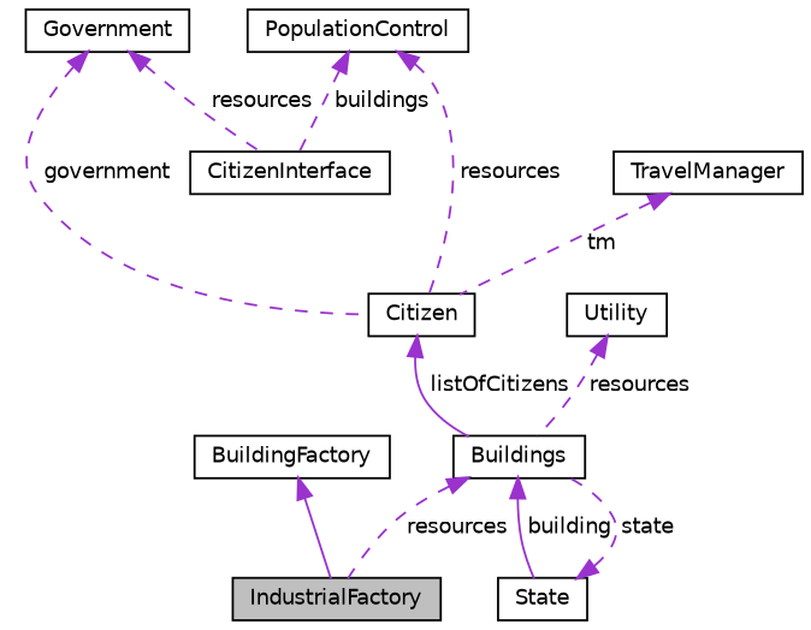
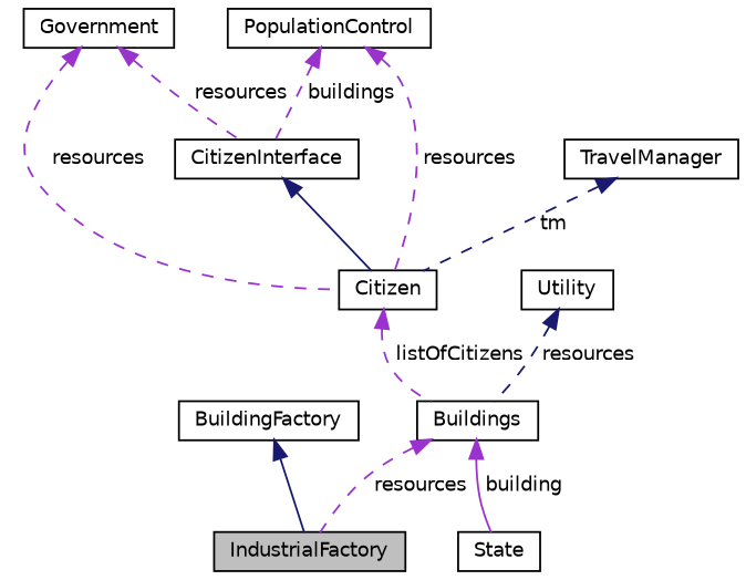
  digraph {
    node [color=black fillcolor=white fontname=Helvetica fontsize=10 shape=record style=filled]
    edge [color=darkorchid3 dir=back fontname=Helvetica fontsize=10 labelfontname=Helvetica labelfontsize=10 style=dashed]
    n1 [fillcolor=grey75 fontcolor=black height=0.2 label=IndustrialFactory width=0.4]
    n2 [height=0.2 label=BuildingFactory width=0.4]
    n3 [height=0.2 label=Buildings width=0.4]
    n4 [height=0.2 label=State width=0.4]
    n5 [height=0.2 label=Citizen width=0.4]
    n6 [height=0.2 label=CitizenInterface width=0.4]
    n7 [height=0.2 label=Government width=0.4]
    n8 [height=0.2 label=PopulationControl width=0.4]
    n9 [height=0.2 label=TravelManager width=0.4]
    n10 [height=0.2 label=Utility width=0.4]
-   n2 -> n1 [style=solid]
+   n2 -> n1 [color=midnightblue style=solid]
    n3 -> n1 [label=" resources"]
    n3 -> n4 [label=" building" style=solid]
-   n4 -> n3 [label=" state"]
-   n5 -> n3 [label=" listOfCitizens" style=solid]
-   n7 -> n5 [label=" government"]
+   n5 -> n3 [label=" listOfCitizens"]
+   n6 -> n5 [color=midnightblue style=solid]
+   n7 -> n5 [label=" resources"]
    n7 -> n6 [label=" resources"]
    n8 -> n5 [label=" resources"]
    n8 -> n6 [label=" buildings"]
-   n9 -> n5 [label=" tm"]
-   n10 -> n3 [label=" resources"]
+   n9 -> n5 [color=midnightblue label=" tm"]
+   n10 -> n3 [color=midnightblue label=" resources"]
  }
